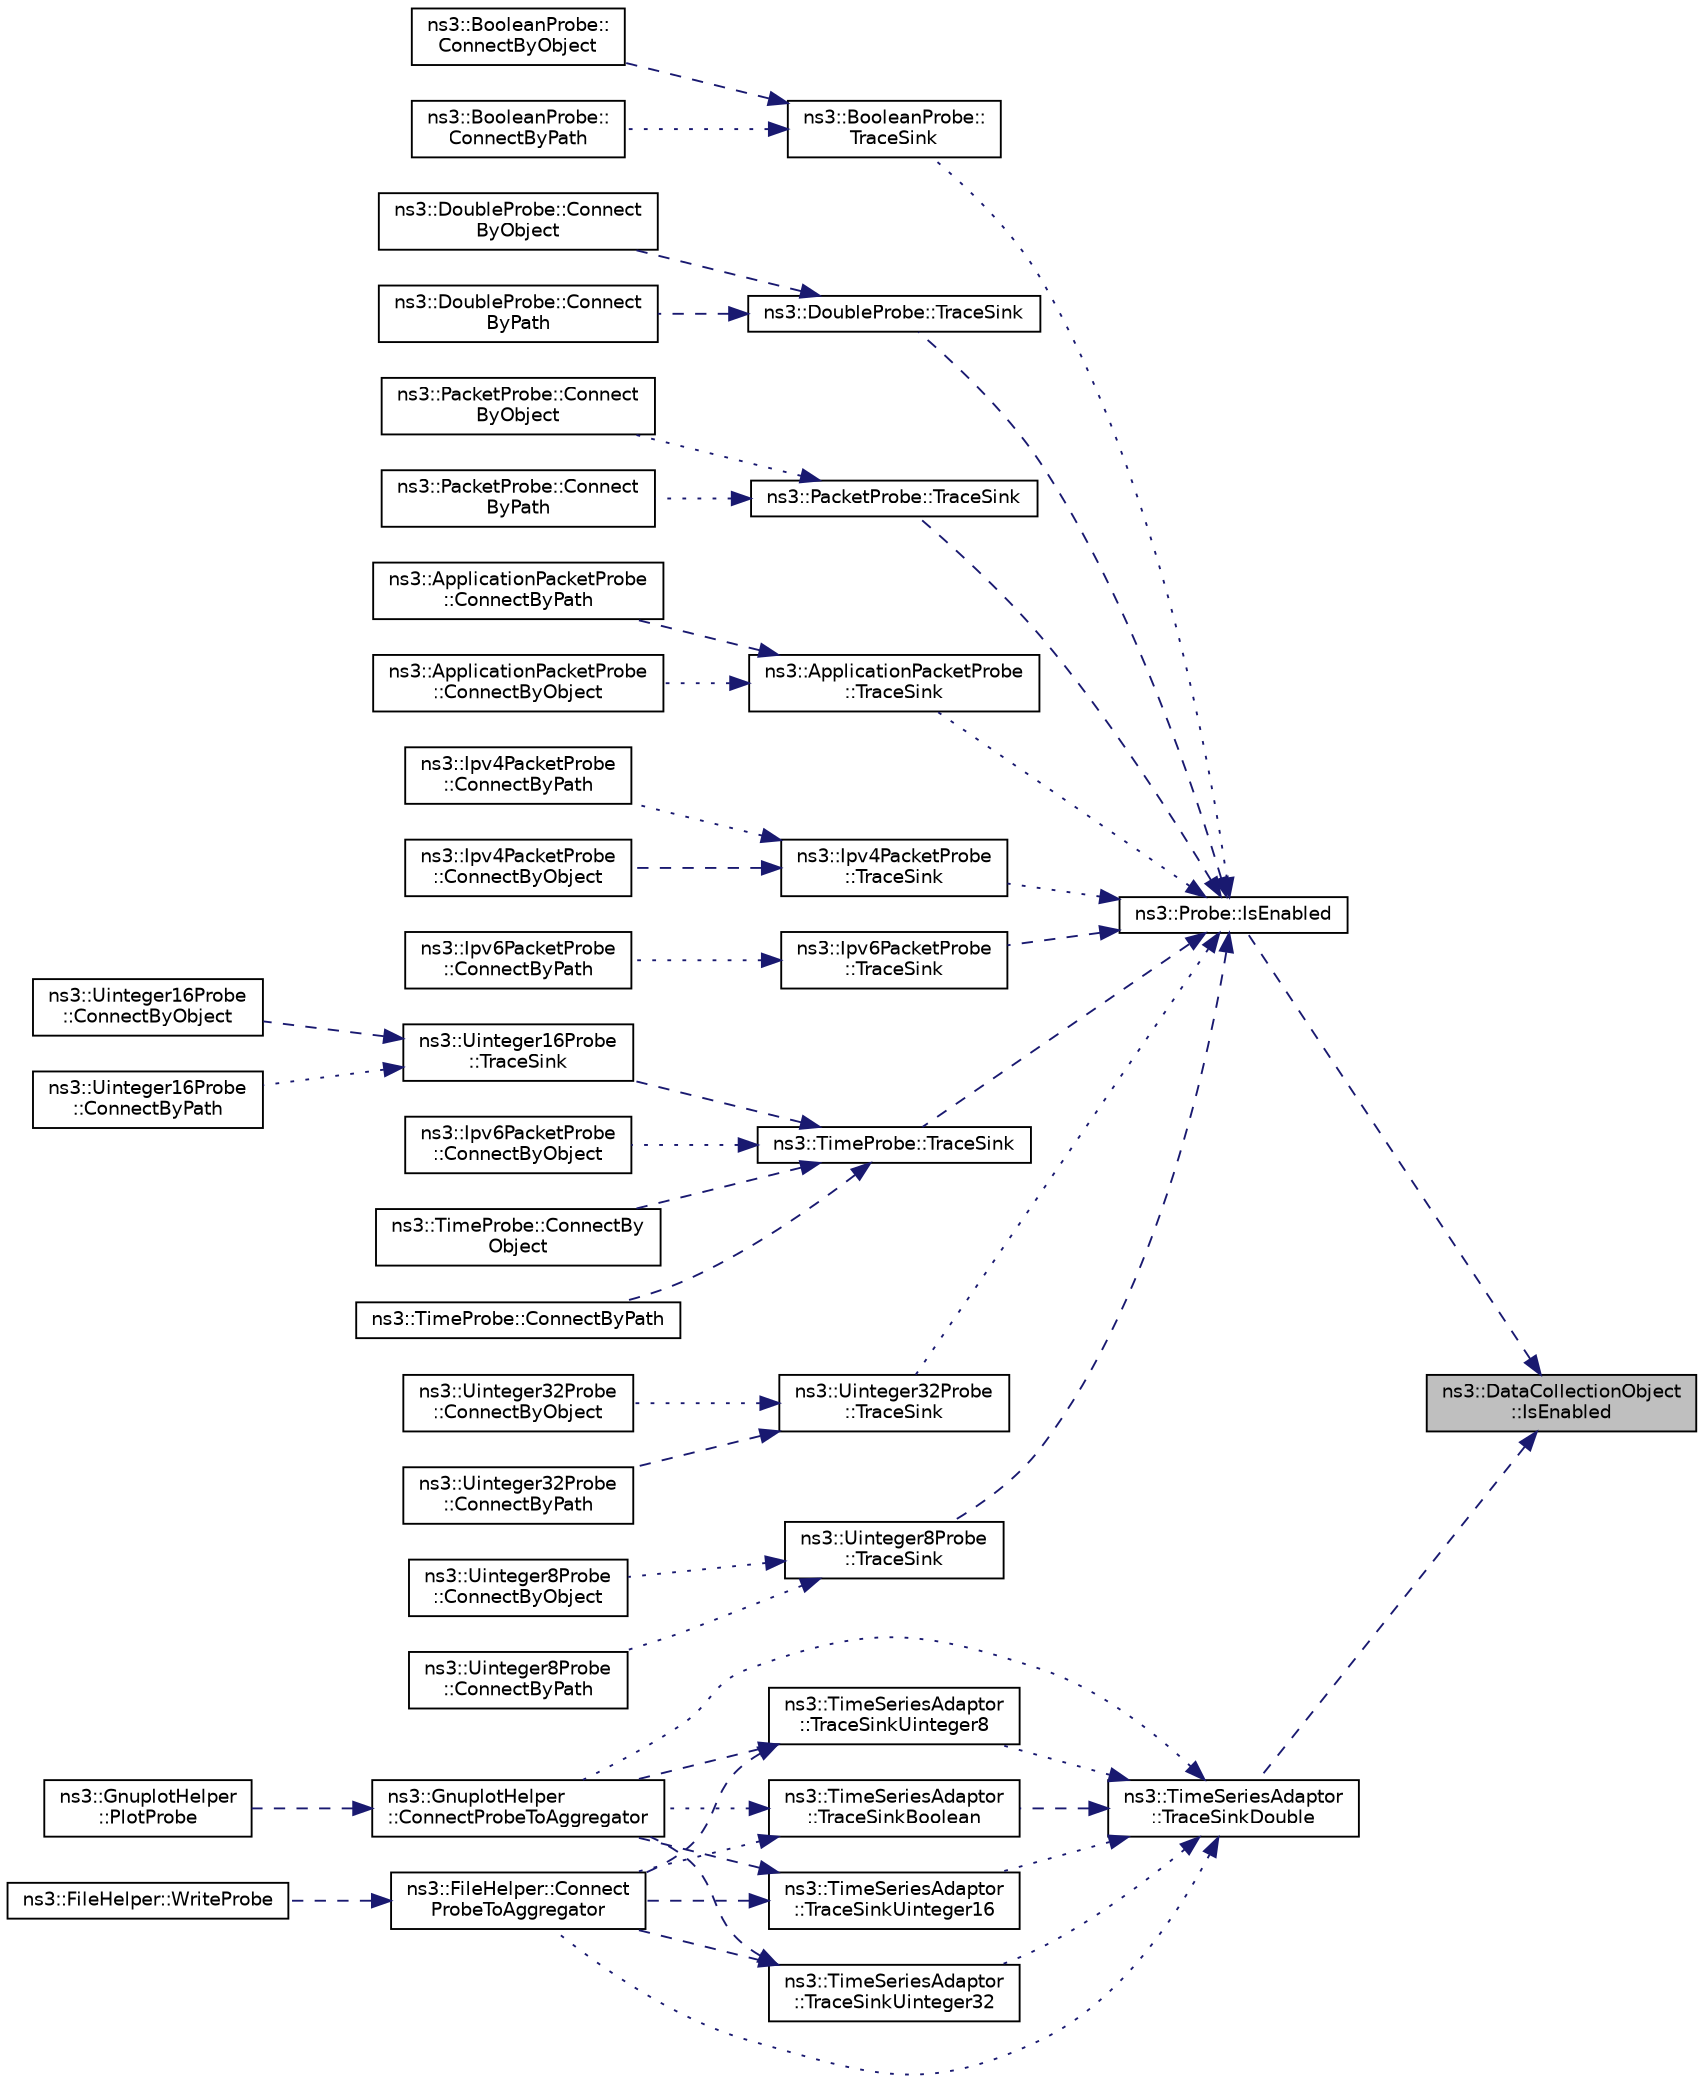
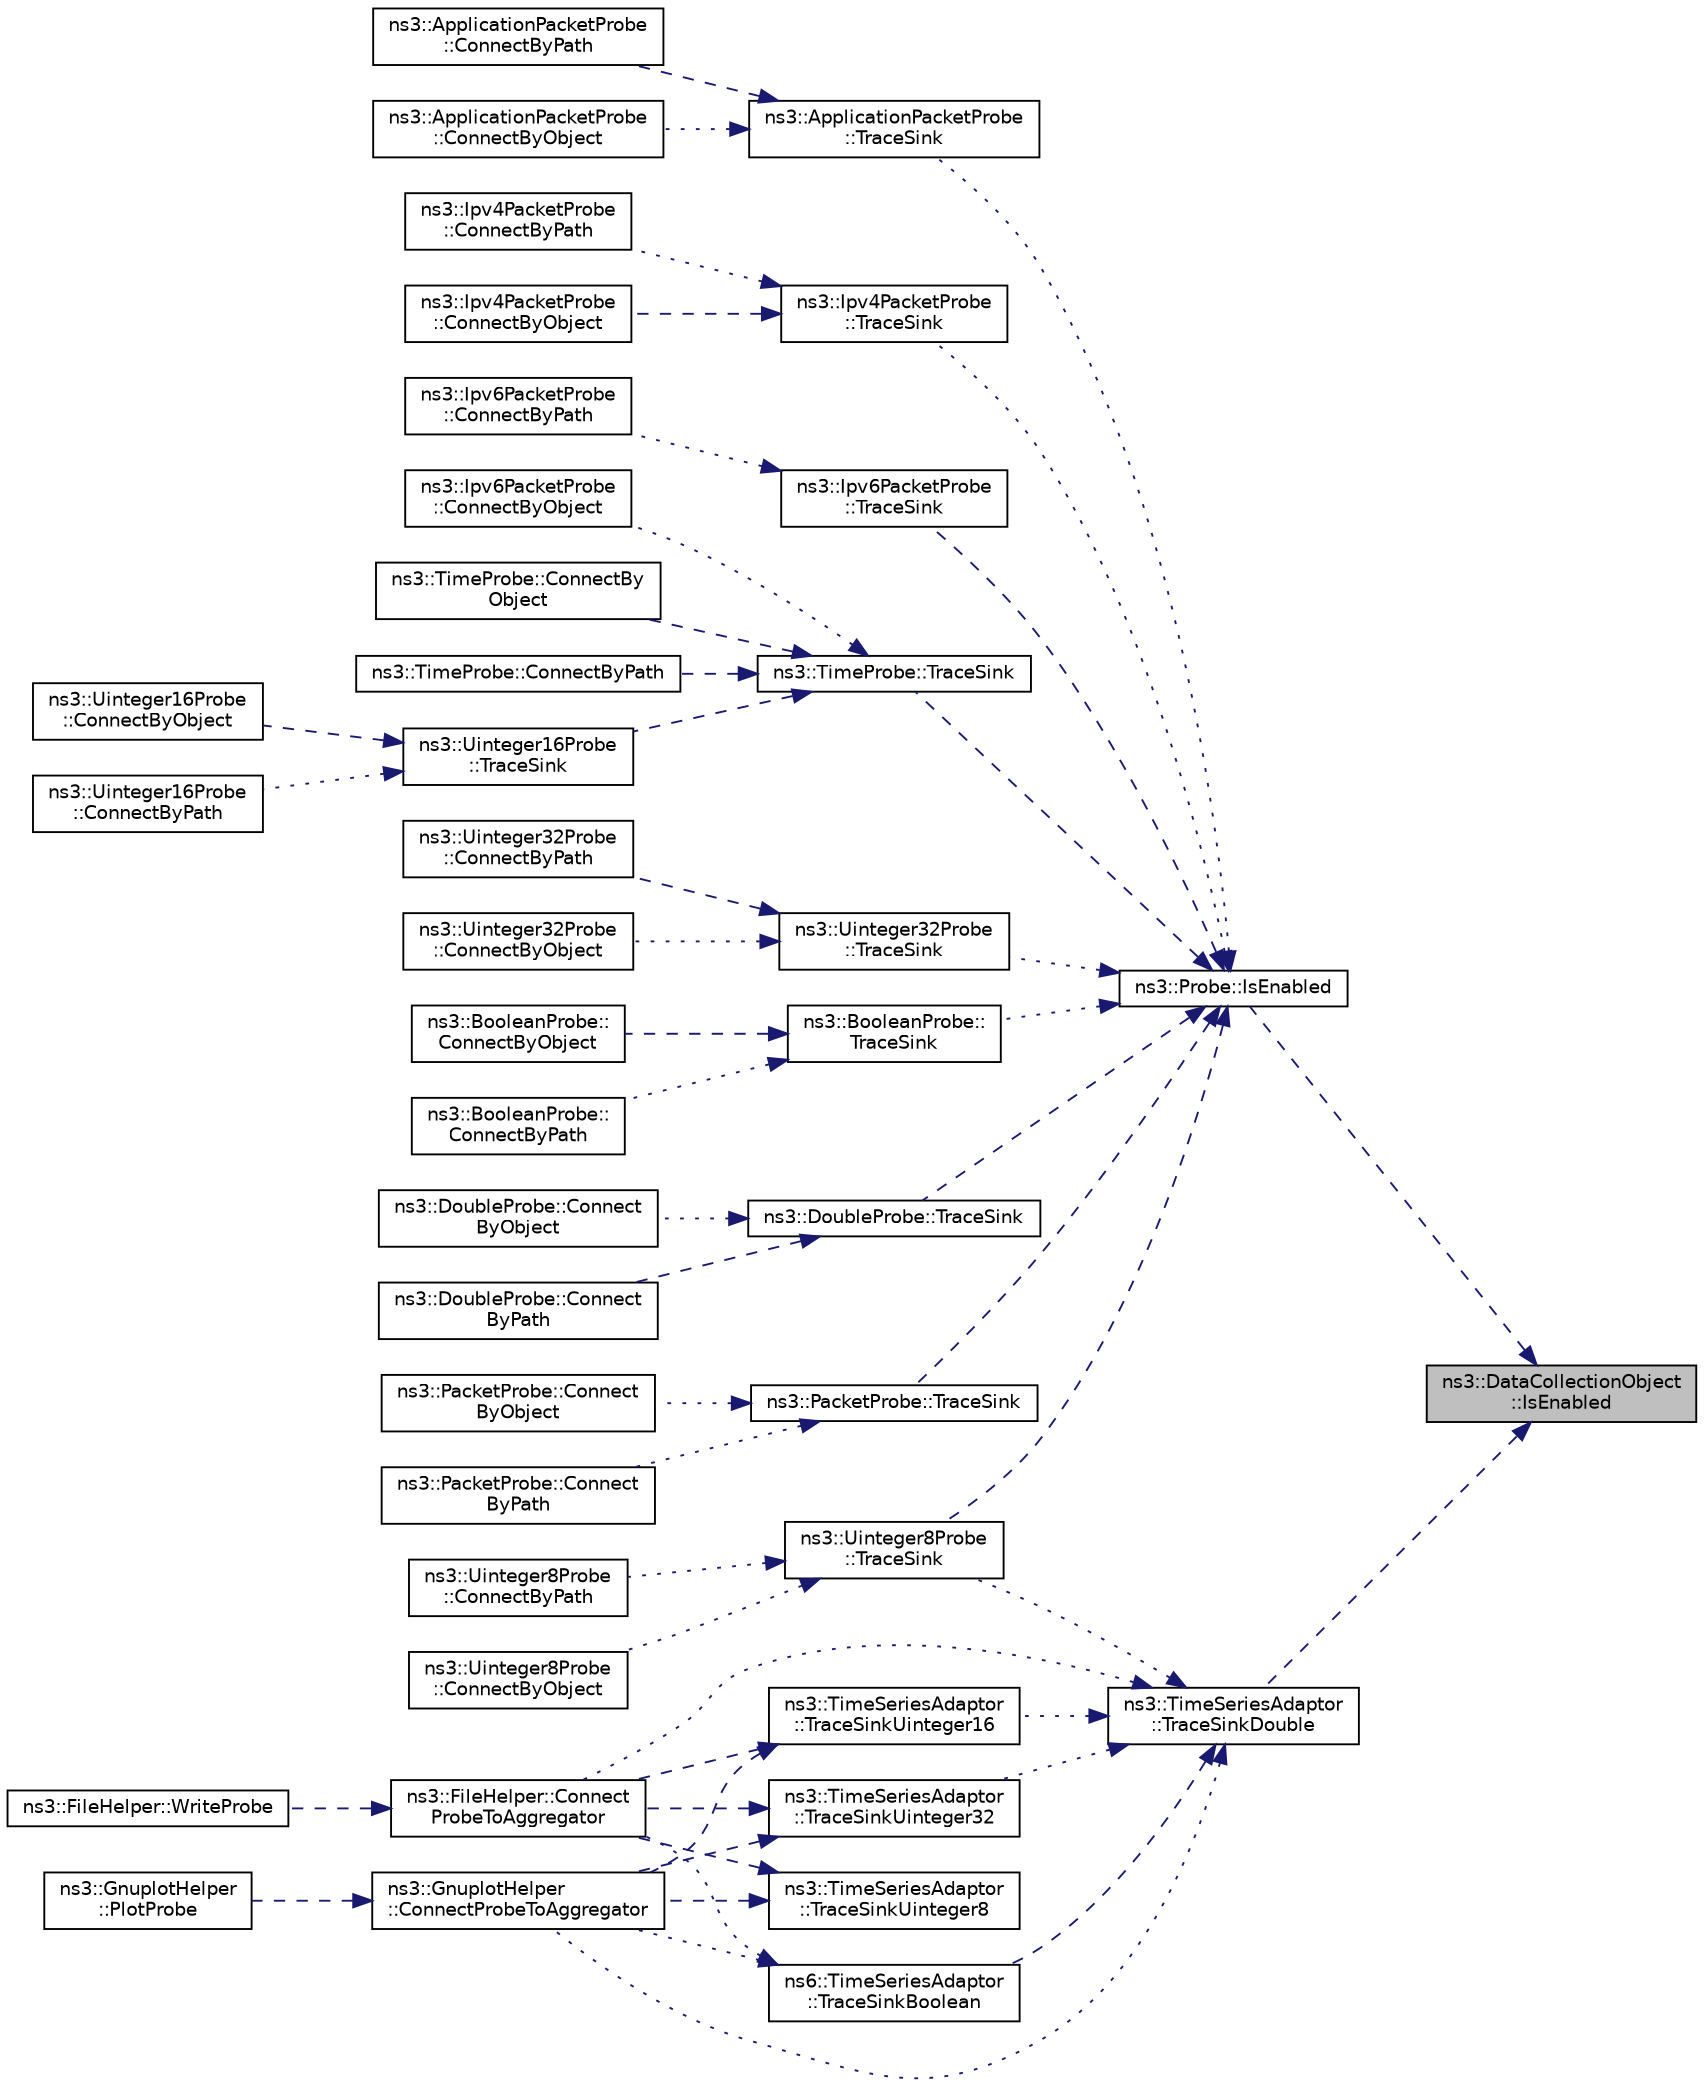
  digraph {
    rankdir=RL
    node [color=black fillcolor=white fontname=Helvetica fontsize=10 shape=record style=filled]
    edge [color=midnightblue dir=back fontname=Helvetica fontsize=10 labelfontname=Helvetica labelfontsize=10 style=dashed]
    n1 [fillcolor=grey75 fontcolor=black height=0.2 label="ns3::DataCollectionObject\l::IsEnabled" width=0.4]
    n2 [height=0.2 label="ns3::Probe::IsEnabled" width=0.4]
    n3 [height=0.2 label="ns3::TimeSeriesAdaptor\l::TraceSinkDouble" width=0.4]
    n4 [height=0.2 label="ns3::BooleanProbe::\lTraceSink" width=0.4]
    n5 [height=0.2 label="ns3::DoubleProbe::TraceSink" width=0.4]
    n6 [height=0.2 label="ns3::PacketProbe::TraceSink" width=0.4]
    n7 [height=0.2 label="ns3::ApplicationPacketProbe\l::TraceSink" width=0.4]
    n8 [height=0.2 label="ns3::Ipv4PacketProbe\l::TraceSink" width=0.4]
    n9 [height=0.2 label="ns3::Ipv6PacketProbe\l::TraceSink" width=0.4]
    n10 [height=0.2 label="ns3::TimeProbe::TraceSink" width=0.4]
    n11 [height=0.2 label="ns3::Uinteger32Probe\l::TraceSink" width=0.4]
    n12 [height=0.2 label="ns3::Uinteger8Probe\l::TraceSink" width=0.4]
    n13 [height=0.2 label="ns3::FileHelper::Connect\lProbeToAggregator" width=0.4]
    n14 [height=0.2 label="ns3::GnuplotHelper\l::ConnectProbeToAggregator" width=0.4]
-   n15 [height=0.2 label="ns3::TimeSeriesAdaptor\l::TraceSinkBoolean" width=0.4]
+   n15 [height=0.2 label="ns6::TimeSeriesAdaptor\l::TraceSinkBoolean" width=0.4]
    n16 [height=0.2 label="ns3::TimeSeriesAdaptor\l::TraceSinkUinteger16" width=0.4]
    n17 [height=0.2 label="ns3::TimeSeriesAdaptor\l::TraceSinkUinteger32" width=0.4]
    n18 [height=0.2 label="ns3::TimeSeriesAdaptor\l::TraceSinkUinteger8" width=0.4]
    n19 [height=0.2 label="ns3::BooleanProbe::\lConnectByObject" width=0.4]
    n20 [height=0.2 label="ns3::BooleanProbe::\lConnectByPath" width=0.4]
    n21 [height=0.2 label="ns3::DoubleProbe::Connect\lByObject" width=0.4]
    n22 [height=0.2 label="ns3::DoubleProbe::Connect\lByPath" width=0.4]
    n23 [height=0.2 label="ns3::PacketProbe::Connect\lByObject" width=0.4]
    n24 [height=0.2 label="ns3::PacketProbe::Connect\lByPath" width=0.4]
    n25 [height=0.2 label="ns3::ApplicationPacketProbe\l::ConnectByObject" width=0.4]
    n26 [height=0.2 label="ns3::ApplicationPacketProbe\l::ConnectByPath" width=0.4]
    n27 [height=0.2 label="ns3::Ipv4PacketProbe\l::ConnectByObject" width=0.4]
    n28 [height=0.2 label="ns3::Ipv4PacketProbe\l::ConnectByPath" width=0.4]
    n29 [height=0.2 label="ns3::Ipv6PacketProbe\l::ConnectByPath" width=0.4]
    n30 [height=0.2 label="ns3::Uinteger16Probe\l::TraceSink" width=0.4]
    n31 [height=0.2 label="ns3::Ipv6PacketProbe\l::ConnectByObject" width=0.4]
    n32 [height=0.2 label="ns3::TimeProbe::ConnectBy\lObject" width=0.4]
    n33 [height=0.2 label="ns3::TimeProbe::ConnectByPath" width=0.4]
    n34 [height=0.2 label="ns3::Uinteger16Probe\l::ConnectByObject" width=0.4]
    n35 [height=0.2 label="ns3::Uinteger16Probe\l::ConnectByPath" width=0.4]
    n36 [height=0.2 label="ns3::Uinteger32Probe\l::ConnectByObject" width=0.4]
    n37 [height=0.2 label="ns3::Uinteger32Probe\l::ConnectByPath" width=0.4]
    n38 [height=0.2 label="ns3::Uinteger8Probe\l::ConnectByObject" width=0.4]
    n39 [height=0.2 label="ns3::Uinteger8Probe\l::ConnectByPath" width=0.4]
    n40 [height=0.2 label="ns3::FileHelper::WriteProbe" width=0.4]
    n41 [height=0.2 label="ns3::GnuplotHelper\l::PlotProbe" width=0.4]
    n1 -> n2
    n1 -> n3
    n2 -> n4 [style=dotted]
    n2 -> n5
    n2 -> n6
    n2 -> n7 [style=dotted]
    n2 -> n8 [style=dotted]
    n2 -> n9
    n2 -> n10
    n2 -> n11 [style=dotted]
    n2 -> n12
    n3 -> n13 [style=dotted]
    n3 -> n14 [style=dotted]
    n3 -> n15
    n3 -> n16 [style=dotted]
    n3 -> n17 [style=dotted]
-   n3 -> n18 [style=dotted]
+   n3 -> n12 [style=dotted]
    n4 -> n19
    n4 -> n20 [style=dotted]
-   n5 -> n21
+   n5 -> n21 [style=dotted]
    n5 -> n22
    n6 -> n23 [style=dotted]
    n6 -> n24 [style=dotted]
    n7 -> n25 [style=dotted]
    n7 -> n26
    n8 -> n27
    n8 -> n28 [style=dotted]
    n9 -> n29 [style=dotted]
    n10 -> n30
    n10 -> n31 [style=dotted]
    n10 -> n32
    n10 -> n33
    n11 -> n36 [style=dotted]
    n11 -> n37
    n12 -> n38 [style=dotted]
    n12 -> n39 [style=dotted]
    n13 -> n40
    n14 -> n41
    n15 -> n13 [style=dotted]
    n15 -> n14 [style=dotted]
    n16 -> n13
    n16 -> n14
    n17 -> n13
    n17 -> n14
    n18 -> n13
    n18 -> n14
    n30 -> n34
    n30 -> n35 [style=dotted]
  }
